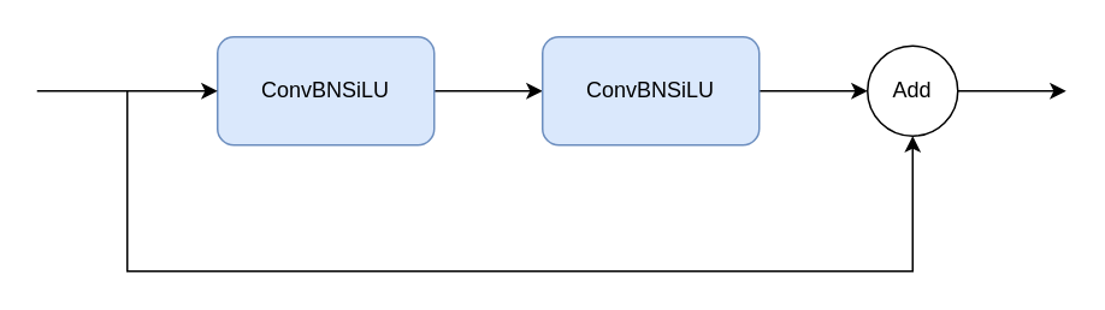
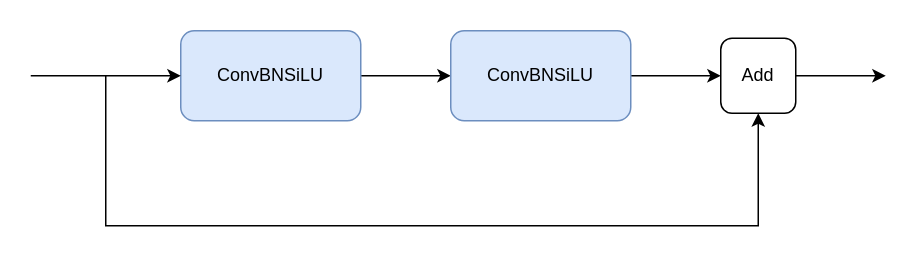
  <mxCell id="0" />
  <mxCell id="1" parent="0" />
  <mxCell id="2" value="" style="edgeStyle=orthogonalEdgeStyle;rounded=0;orthogonalLoop=1;jettySize=auto;html=1;" edge="1" parent="1" source="3" target="5"><mxGeometry relative="1" as="geometry" /></mxCell>
  <mxCell id="3" value="ConvBNSiLU" style="rounded=1;whiteSpace=wrap;html=1;fillColor=#dae8fc;strokeColor=#6c8ebf;" vertex="1" parent="1"><mxGeometry x="120" y="20" width="120" height="60" as="geometry" /></mxCell>
  <mxCell id="4" style="edgeStyle=orthogonalEdgeStyle;rounded=0;orthogonalLoop=1;jettySize=auto;html=1;exitX=1;exitY=0.5;exitDx=0;exitDy=0;" edge="1" parent="1" source="5" target="7"><mxGeometry relative="1" as="geometry" /></mxCell>
  <mxCell id="5" value="ConvBNSiLU" style="rounded=1;whiteSpace=wrap;html=1;fillColor=#dae8fc;strokeColor=#6c8ebf;" vertex="1" parent="1"><mxGeometry x="300" y="20" width="120" height="60" as="geometry" /></mxCell>
  <mxCell id="6" style="edgeStyle=orthogonalEdgeStyle;rounded=0;orthogonalLoop=1;jettySize=auto;html=1;exitX=1;exitY=0.5;exitDx=0;exitDy=0;" edge="1" parent="1" source="7"><mxGeometry relative="1" as="geometry"><mxPoint x="590" y="50" as="targetPoint" /></mxGeometry></mxCell>
- <mxCell id="7" value="Add" style="ellipse;whiteSpace=wrap;html=1;aspect=fixed;" vertex="1" parent="1"><mxGeometry x="480" y="25" width="50" height="50" as="geometry" /></mxCell>
+ <mxCell id="7" value="Add" style="whiteSpace=wrap;html=1;aspect=fixed;rounded=1;" vertex="1" parent="1"><mxGeometry x="480" y="25" width="50" height="50" as="geometry" /></mxCell>
  <mxCell id="8" value="" style="endArrow=classic;html=1;rounded=0;entryX=0;entryY=0.5;entryDx=0;entryDy=0;" edge="1" parent="1" target="3"><mxGeometry width="50" height="50" relative="1" as="geometry"><mxPoint x="20" y="50" as="sourcePoint" /><mxPoint x="370" y="40" as="targetPoint" /></mxGeometry></mxCell>
  <mxCell id="9" value="" style="endArrow=classic;html=1;rounded=0;entryX=0.5;entryY=1;entryDx=0;entryDy=0;" edge="1" parent="1" target="7"><mxGeometry width="50" height="50" relative="1" as="geometry"><mxPoint x="70" y="50" as="sourcePoint" /><mxPoint x="370" y="40" as="targetPoint" /><Array as="points"><mxPoint x="70" y="150" /><mxPoint x="505" y="150" /></Array></mxGeometry></mxCell>
